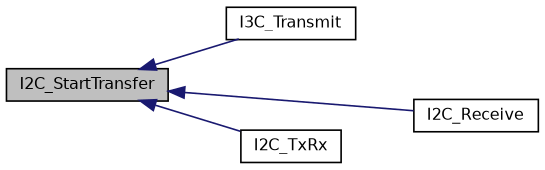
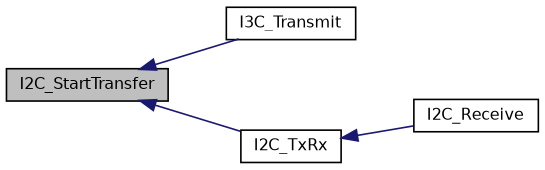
  digraph {
    rankdir=LR
    node [color=black fillcolor=white fontname=Helvetica fontsize=10 shape=record style=filled]
    edge [color=midnightblue dir=back fontname=Helvetica fontsize=10 labelfontname=Helvetica labelfontsize=10 style=solid]
    n1 [fillcolor=grey75 fontcolor=black height=0.2 label=I2C_StartTransfer width=0.4]
    n2 [height=0.2 label=I3C_Transmit width=0.4]
    n3 [height=0.2 label=I2C_Receive width=0.4]
    n4 [height=0.2 label=I2C_TxRx width=0.4]
    n1 -> n2
-   n1 -> n3
+   n4 -> n3
    n1 -> n4
  }
